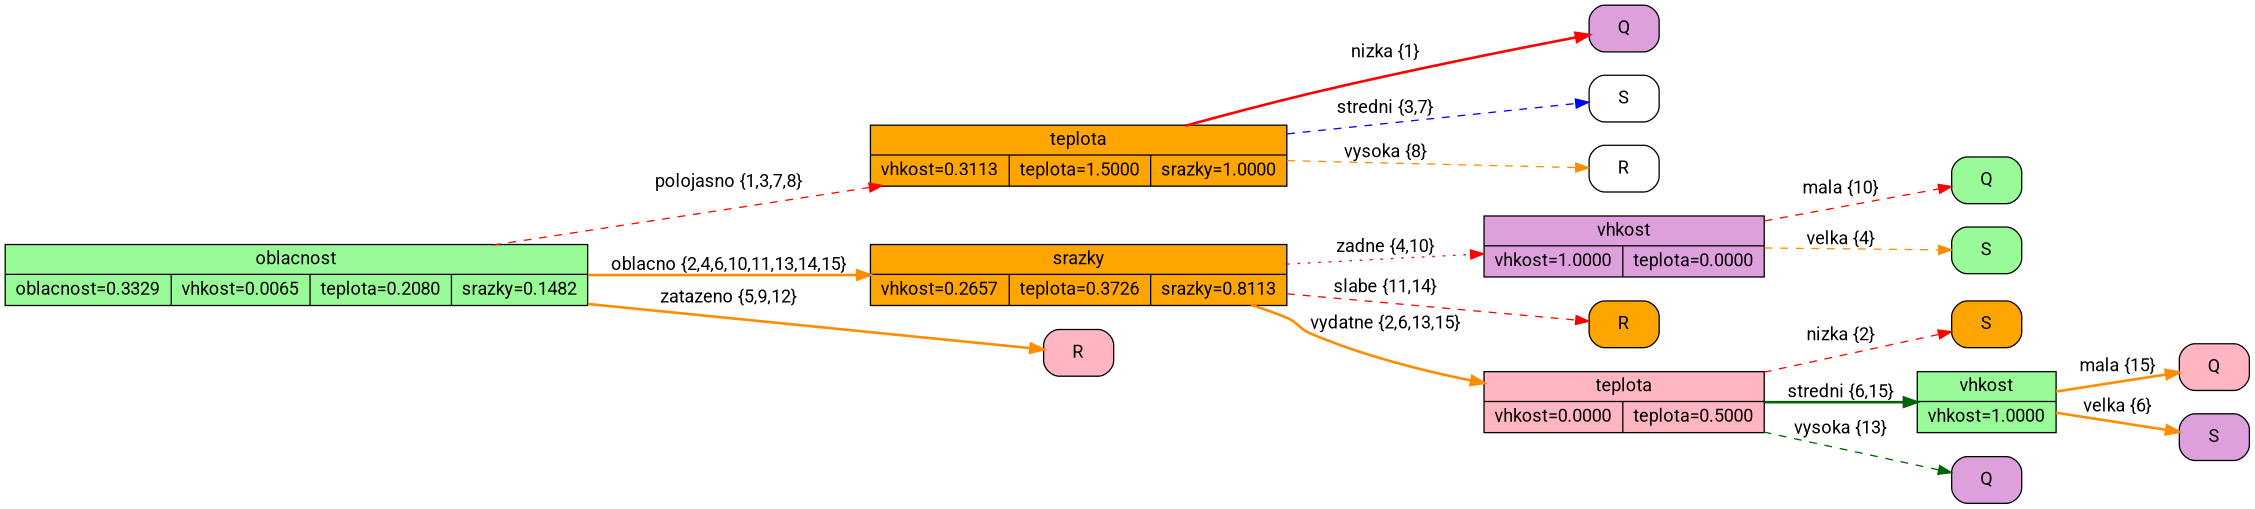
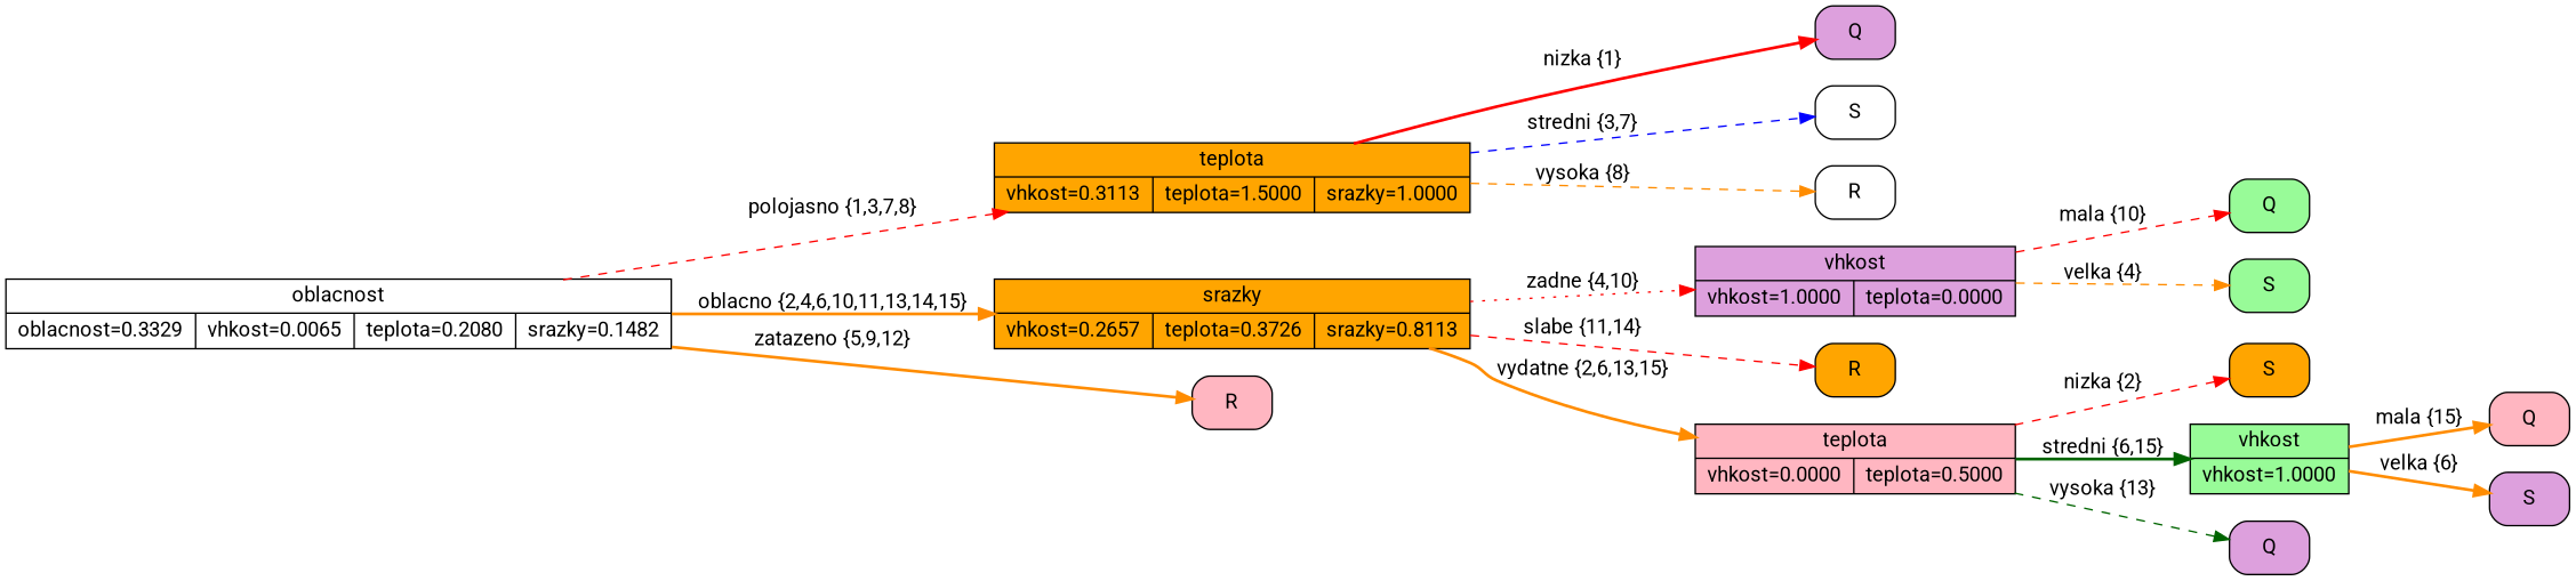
  digraph {
    rankdir=LR
    fontname=Roboto
    node [shape=box style="rounded,filled" fillcolor=palegreen fontname=Roboto]
    edge [color=darkorange style=dashed fontname=Roboto]
-   n1 [label="oblacnost|{oblacnost=0.3329|vhkost=0.0065|teplota=0.2080|srazky=0.1482}" shape=record style=filled]
+   n1 [label="oblacnost|{oblacnost=0.3329|vhkost=0.0065|teplota=0.2080|srazky=0.1482}" shape=record style=filled fillcolor=white]
    n2 [label="teplota|{vhkost=0.3113|teplota=1.5000|srazky=1.0000}" shape=record style=filled fillcolor=orange]
    n3 [label="srazky|{vhkost=0.2657|teplota=0.3726|srazky=0.8113}" shape=record style=filled fillcolor=orange]
    n4 [label=R fillcolor=lightpink]
    n5 [label=Q fillcolor=plum]
    n6 [label=S fillcolor=white]
    n7 [label=R fillcolor=white]
    n8 [label="vhkost|{vhkost=1.0000|teplota=0.0000}" shape=record style=filled fillcolor=plum]
    n9 [label=R fillcolor=orange]
    n10 [label="teplota|{vhkost=0.0000|teplota=0.5000}" shape=record style=filled fillcolor=lightpink]
    n11 [label=Q]
    n12 [label=S]
    n13 [label=S fillcolor=orange]
    n14 [label="vhkost|{vhkost=1.0000}" shape=record style=filled]
    n15 [label=Q fillcolor=plum]
    n16 [label=Q fillcolor=lightpink]
    n17 [label=S fillcolor=plum]
    n1 -> n2 [label="polojasno {1,3,7,8}" color=red]
    n1 -> n3 [label="oblacno {2,4,6,10,11,13,14,15}" style=bold]
    n1 -> n4 [label="zatazeno {5,9,12}" style=bold]
    n2 -> n5 [label="nizka {1}" color=red style=bold]
    n2 -> n6 [label="stredni {3,7}" color=blue]
    n2 -> n7 [label="vysoka {8}"]
    n3 -> n8 [label="zadne {4,10}" color=red style=dotted]
    n3 -> n9 [label="slabe {11,14}" color=red]
    n3 -> n10 [label="vydatne {2,6,13,15}" style=bold]
    n8 -> n11 [label="mala {10}" color=red]
    n8 -> n12 [label="velka {4}"]
    n10 -> n13 [label="nizka {2}" color=red]
    n10 -> n14 [label="stredni {6,15}" color=darkgreen style=bold]
    n10 -> n15 [label="vysoka {13}" color=darkgreen]
    n14 -> n16 [label="mala {15}" style=bold]
    n14 -> n17 [label="velka {6}" style=bold]
  }
